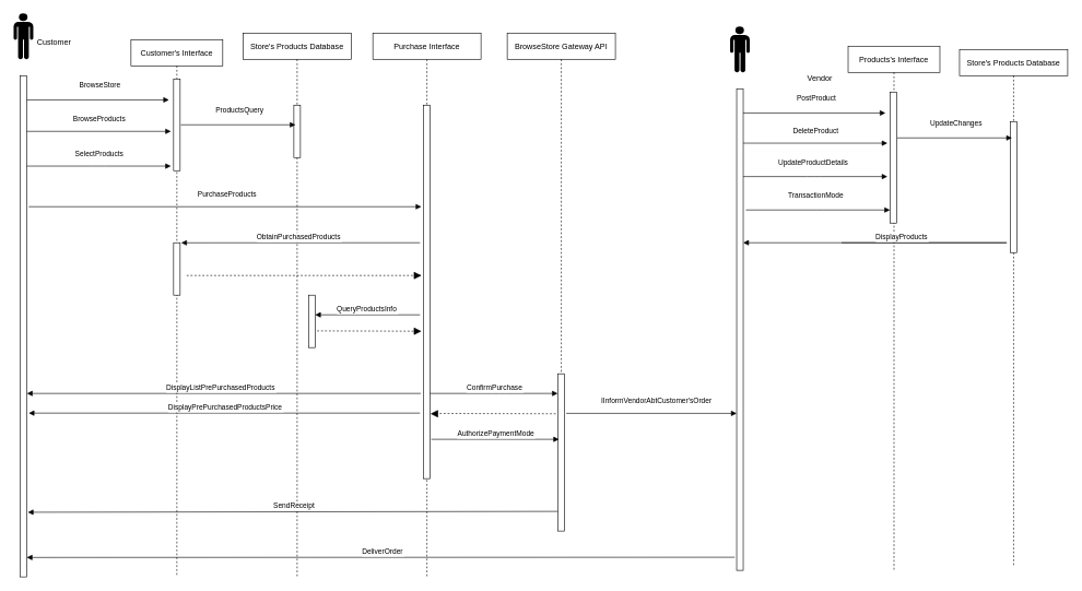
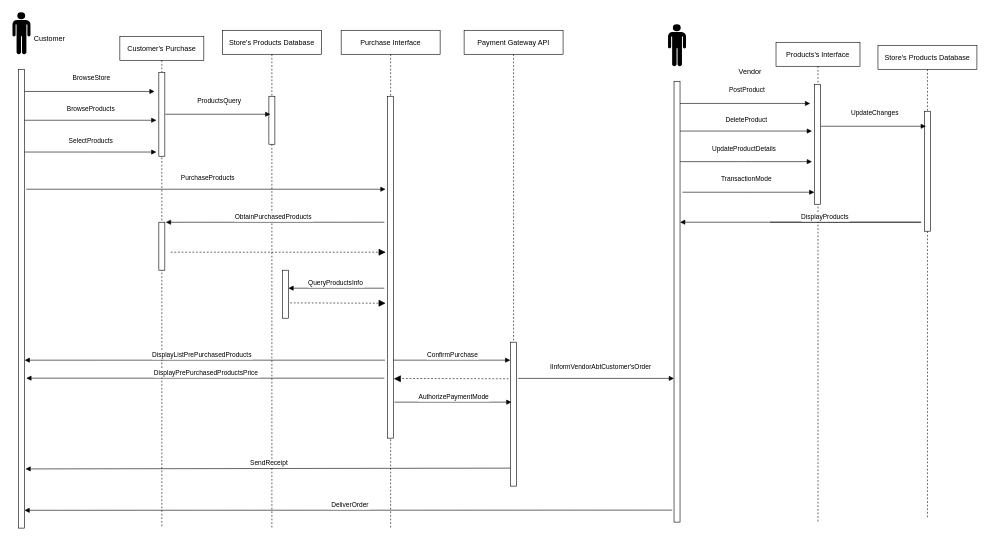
  <mxCell id="0" />
  <mxCell id="1" parent="0" />
- <mxCell id="2" value="Customer's Interface" style="shape=umlLifeline;perimeter=lifelinePerimeter;container=1;collapsible=0;recursiveResize=0;rounded=0;shadow=0;strokeWidth=1;" parent="1" vertex="1"><mxGeometry x="199.03" y="60" width="140" height="820" as="geometry" /></mxCell>
+ <mxCell id="2" value="Customer's Purchase" style="shape=umlLifeline;perimeter=lifelinePerimeter;container=1;collapsible=0;recursiveResize=0;rounded=0;shadow=0;strokeWidth=1;" parent="1" vertex="1"><mxGeometry x="199.03" y="60" width="140" height="820" as="geometry" /></mxCell>
  <mxCell id="3" value="" style="points=[];perimeter=orthogonalPerimeter;rounded=0;shadow=0;strokeWidth=1;" parent="2" vertex="1"><mxGeometry x="65.0" y="310" width="10" height="80" as="geometry" /></mxCell>
  <mxCell id="4" value="" style="shape=mxgraph.signs.people.man_1;html=1;pointerEvents=1;fillColor=#000000;strokeColor=none;verticalLabelPosition=bottom;verticalAlign=top;align=center;" parent="1" vertex="1"><mxGeometry x="20" y="20" width="30" height="70" as="geometry" /></mxCell>
  <mxCell id="5" value="" style="points=[];perimeter=orthogonalPerimeter;rounded=0;shadow=0;strokeWidth=1;" parent="1" vertex="1"><mxGeometry x="30" y="115" width="10" height="765" as="geometry" /></mxCell>
  <mxCell id="6" value="" style="points=[];perimeter=orthogonalPerimeter;rounded=0;shadow=0;strokeWidth=1;" parent="1" vertex="1"><mxGeometry x="264.03" y="120" width="10" height="140" as="geometry" /></mxCell>
  <mxCell id="7" value="BrowseStore" style="verticalAlign=bottom;endArrow=block;shadow=0;strokeWidth=1;" parent="1" edge="1"><mxGeometry x="0.031" y="14" relative="1" as="geometry"><mxPoint x="40" y="152" as="sourcePoint" /><mxPoint x="257" y="152" as="targetPoint" /><mxPoint as="offset" /></mxGeometry></mxCell>
  <mxCell id="8" value="BrowseProducts" style="verticalAlign=bottom;endArrow=block;shadow=0;strokeWidth=1;" parent="1" edge="1"><mxGeometry x="0.011" y="10" relative="1" as="geometry"><mxPoint x="40" y="200" as="sourcePoint" /><mxPoint x="260" y="200" as="targetPoint" /><mxPoint as="offset" /></mxGeometry></mxCell>
  <mxCell id="9" value="SelectProducts" style="verticalAlign=bottom;endArrow=block;shadow=0;strokeWidth=1;" parent="1" edge="1"><mxGeometry x="0.011" y="10" relative="1" as="geometry"><mxPoint x="40" y="253" as="sourcePoint" /><mxPoint x="260" y="253" as="targetPoint" /><Array as="points"><mxPoint x="148" y="253" /></Array><mxPoint as="offset" /></mxGeometry></mxCell>
  <mxCell id="10" value="Store's Products Database" style="shape=umlLifeline;perimeter=lifelinePerimeter;container=1;collapsible=0;recursiveResize=0;rounded=0;shadow=0;strokeWidth=1;" parent="1" vertex="1"><mxGeometry x="370" y="50" width="165" height="830" as="geometry" /></mxCell>
  <mxCell id="11" value="" style="points=[];perimeter=orthogonalPerimeter;rounded=0;shadow=0;strokeWidth=1;" parent="10" vertex="1"><mxGeometry x="77.5" y="110" width="10" height="80" as="geometry" /></mxCell>
  <mxCell id="12" value="ProductsQuery" style="verticalAlign=bottom;endArrow=block;shadow=0;strokeWidth=1;" parent="1" edge="1"><mxGeometry x="0.031" y="14" relative="1" as="geometry"><mxPoint x="275.03" y="190" as="sourcePoint" /><mxPoint x="450" y="190" as="targetPoint" /><mxPoint as="offset" /></mxGeometry></mxCell>
  <mxCell id="13" value="Purchase Interface" style="shape=umlLifeline;perimeter=lifelinePerimeter;container=1;collapsible=0;recursiveResize=0;rounded=0;shadow=0;strokeWidth=1;" parent="1" vertex="1"><mxGeometry x="568" y="50" width="165" height="830" as="geometry" /></mxCell>
  <mxCell id="14" value="" style="points=[];perimeter=orthogonalPerimeter;rounded=0;shadow=0;strokeWidth=1;" parent="13" vertex="1"><mxGeometry x="77" y="110" width="10" height="570" as="geometry" /></mxCell>
  <mxCell id="15" value="PurchaseProducts" style="verticalAlign=bottom;endArrow=block;shadow=0;strokeWidth=1;" parent="1" edge="1"><mxGeometry x="0.011" y="10" relative="1" as="geometry"><mxPoint x="43" y="315" as="sourcePoint" /><mxPoint x="642" y="315" as="targetPoint" /><Array as="points"><mxPoint x="278" y="315" /></Array><mxPoint as="offset" /></mxGeometry></mxCell>
  <mxCell id="16" value="ObtainPurchasedProducts" style="verticalAlign=bottom;endArrow=block;shadow=0;strokeWidth=1;entryX=1.062;entryY=0.958;entryDx=0;entryDy=0;entryPerimeter=0;" parent="1" edge="1"><mxGeometry x="0.015" relative="1" as="geometry"><mxPoint x="640" y="370" as="sourcePoint" /><mxPoint x="275.65" y="370.08" as="targetPoint" /><Array as="points" /><mxPoint as="offset" /></mxGeometry></mxCell>
  <mxCell id="17" value="" style="endArrow=none;dashed=1;html=1;" parent="1" edge="1"><mxGeometry width="50" height="50" relative="1" as="geometry"><mxPoint x="641" y="420" as="sourcePoint" /><mxPoint x="281" y="420" as="targetPoint" /><Array as="points"><mxPoint x="321" y="420" /></Array></mxGeometry></mxCell>
  <mxCell id="18" value="" style="triangle;whiteSpace=wrap;html=1;fillColor=#000000;" parent="1" vertex="1"><mxGeometry x="631" y="415" width="10" height="10" as="geometry" /></mxCell>
  <mxCell id="19" value="QueryProductsInfo" style="verticalAlign=bottom;endArrow=block;shadow=0;strokeWidth=1;" parent="1" edge="1"><mxGeometry x="0.018" relative="1" as="geometry"><mxPoint x="640" y="480" as="sourcePoint" /><mxPoint x="480" y="480" as="targetPoint" /><Array as="points" /><mxPoint as="offset" /></mxGeometry></mxCell>
  <mxCell id="20" value="" style="points=[];perimeter=orthogonalPerimeter;rounded=0;shadow=0;strokeWidth=1;" parent="1" vertex="1"><mxGeometry x="470" y="450" width="10" height="80" as="geometry" /></mxCell>
  <mxCell id="21" value="" style="triangle;whiteSpace=wrap;html=1;fillColor=#000000;" parent="1" vertex="1"><mxGeometry x="631" y="500" width="10" height="10" as="geometry" /></mxCell>
  <mxCell id="22" value="" style="endArrow=none;dashed=1;html=1;" parent="1" edge="1"><mxGeometry width="50" height="50" relative="1" as="geometry"><mxPoint x="630" y="505" as="sourcePoint" /><mxPoint x="480" y="504.5" as="targetPoint" /><Array as="points" /></mxGeometry></mxCell>
  <mxCell id="23" value="DisplayListPrePurchasedProducts" style="verticalAlign=bottom;endArrow=block;shadow=0;strokeWidth=1;entryX=1.028;entryY=0.634;entryDx=0;entryDy=0;entryPerimeter=0;" parent="1" target="5" edge="1"><mxGeometry x="0.015" relative="1" as="geometry"><mxPoint x="641" y="600" as="sourcePoint" /><mxPoint x="42" y="610" as="targetPoint" /><Array as="points" /><mxPoint as="offset" /></mxGeometry></mxCell>
  <mxCell id="24" value="DisplayPrePurchasedProductsPrice" style="verticalAlign=bottom;endArrow=block;shadow=0;strokeWidth=1;" parent="1" edge="1"><mxGeometry x="-0.006" relative="1" as="geometry"><mxPoint x="640" y="630" as="sourcePoint" /><mxPoint x="43" y="630" as="targetPoint" /><Array as="points" /><mxPoint as="offset" /></mxGeometry></mxCell>
  <mxCell id="25" value="ConfirmPurchase" style="verticalAlign=bottom;endArrow=block;shadow=0;strokeWidth=1;" parent="1" edge="1"><mxGeometry x="0.018" relative="1" as="geometry"><mxPoint x="655" y="600" as="sourcePoint" /><mxPoint x="850" y="600" as="targetPoint" /><Array as="points"><mxPoint x="760" y="600" /></Array><mxPoint as="offset" /></mxGeometry></mxCell>
  <mxCell id="26" value="" style="triangle;whiteSpace=wrap;html=1;fillColor=#000000;rotation=-180;" parent="1" vertex="1"><mxGeometry x="657" y="626" width="10" height="10" as="geometry" /></mxCell>
  <mxCell id="27" value="" style="endArrow=none;dashed=1;html=1;entryX=0;entryY=0.75;entryDx=0;entryDy=0;" parent="1" edge="1"><mxGeometry width="50" height="50" relative="1" as="geometry"><mxPoint x="847" y="631" as="sourcePoint" /><mxPoint x="667" y="630.5" as="targetPoint" /><Array as="points" /></mxGeometry></mxCell>
- <mxCell id="28" value="BrowseStore Gateway API" style="shape=umlLifeline;perimeter=lifelinePerimeter;container=1;collapsible=0;recursiveResize=0;rounded=0;shadow=0;strokeWidth=1;" parent="1" vertex="1"><mxGeometry x="773" y="50" width="165" height="760" as="geometry" /></mxCell>
+ <mxCell id="28" value="Payment Gateway API" style="shape=umlLifeline;perimeter=lifelinePerimeter;container=1;collapsible=0;recursiveResize=0;rounded=0;shadow=0;strokeWidth=1;" parent="1" vertex="1"><mxGeometry x="773" y="50" width="165" height="760" as="geometry" /></mxCell>
  <mxCell id="29" value="" style="points=[];perimeter=orthogonalPerimeter;rounded=0;shadow=0;strokeWidth=1;" parent="28" vertex="1"><mxGeometry x="77.5" y="520" width="10" height="240" as="geometry" /></mxCell>
  <mxCell id="30" value="AuthorizePaymentMode" style="verticalAlign=bottom;endArrow=block;shadow=0;strokeWidth=1;" parent="1" edge="1"><mxGeometry x="0.018" relative="1" as="geometry"><mxPoint x="657" y="670" as="sourcePoint" /><mxPoint x="852" y="670" as="targetPoint" /><Array as="points"><mxPoint x="707" y="670" /><mxPoint x="762" y="670" /></Array><mxPoint as="offset" /></mxGeometry></mxCell>
  <mxCell id="31" value="SendReceipt" style="verticalAlign=bottom;endArrow=block;shadow=0;strokeWidth=1;entryX=1.166;entryY=0.871;entryDx=0;entryDy=0;entryPerimeter=0;" parent="1" target="5" edge="1"><mxGeometry x="-0.006" relative="1" as="geometry"><mxPoint x="850" y="780" as="sourcePoint" /><mxPoint x="50" y="790" as="targetPoint" /><Array as="points" /><mxPoint as="offset" /></mxGeometry></mxCell>
  <mxCell id="32" value="Customer" style="text;html=1;strokeColor=none;fillColor=none;align=center;verticalAlign=middle;whiteSpace=wrap;rounded=0;" parent="1" vertex="1"><mxGeometry x="62" y="55" width="40" height="20" as="geometry" /></mxCell>
  <mxCell id="33" value="Products's Interface" style="shape=umlLifeline;perimeter=lifelinePerimeter;container=1;collapsible=0;recursiveResize=0;rounded=0;shadow=0;strokeWidth=1;" parent="1" vertex="1"><mxGeometry x="1293.03" y="70" width="140" height="800" as="geometry" /></mxCell>
  <mxCell id="34" value="DisplayProducts" style="verticalAlign=bottom;endArrow=block;shadow=0;strokeWidth=1;" parent="33" edge="1"><mxGeometry x="0.271" relative="1" as="geometry"><mxPoint x="-10.03" y="300" as="sourcePoint" /><mxPoint x="-160.03" y="300" as="targetPoint" /><Array as="points"><mxPoint x="246.97" y="300" /></Array><mxPoint as="offset" /></mxGeometry></mxCell>
  <mxCell id="35" value="" style="shape=mxgraph.signs.people.man_1;html=1;pointerEvents=1;fillColor=#000000;strokeColor=none;verticalLabelPosition=bottom;verticalAlign=top;align=center;" parent="1" vertex="1"><mxGeometry x="1113" y="40" width="30" height="70" as="geometry" /></mxCell>
  <mxCell id="36" value="" style="points=[];perimeter=orthogonalPerimeter;rounded=0;shadow=0;strokeWidth=1;" parent="1" vertex="1"><mxGeometry x="1123" y="135" width="10" height="735" as="geometry" /></mxCell>
  <mxCell id="37" value="" style="points=[];perimeter=orthogonalPerimeter;rounded=0;shadow=0;strokeWidth=1;" parent="1" vertex="1"><mxGeometry x="1357.03" y="140" width="10" height="200" as="geometry" /></mxCell>
  <mxCell id="38" value="PostProduct" style="verticalAlign=bottom;endArrow=block;shadow=0;strokeWidth=1;" parent="1" edge="1"><mxGeometry x="0.031" y="14" relative="1" as="geometry"><mxPoint x="1133" y="172" as="sourcePoint" /><mxPoint x="1350" y="172" as="targetPoint" /><mxPoint as="offset" /></mxGeometry></mxCell>
  <mxCell id="39" value="DeleteProduct" style="verticalAlign=bottom;endArrow=block;shadow=0;strokeWidth=1;" parent="1" edge="1"><mxGeometry x="0.011" y="10" relative="1" as="geometry"><mxPoint x="1133" y="218" as="sourcePoint" /><mxPoint x="1353" y="218" as="targetPoint" /><mxPoint as="offset" /></mxGeometry></mxCell>
  <mxCell id="40" value="UpdateProductDetails" style="verticalAlign=bottom;endArrow=block;shadow=0;strokeWidth=1;" parent="1" edge="1"><mxGeometry x="-0.027" y="13" relative="1" as="geometry"><mxPoint x="1133" y="269" as="sourcePoint" /><mxPoint x="1353" y="269" as="targetPoint" /><Array as="points"><mxPoint x="1241" y="269" /></Array><mxPoint as="offset" /></mxGeometry></mxCell>
  <mxCell id="41" value="Store's Products Database" style="shape=umlLifeline;perimeter=lifelinePerimeter;container=1;collapsible=0;recursiveResize=0;rounded=0;shadow=0;strokeWidth=1;" parent="1" vertex="1"><mxGeometry x="1463" y="75" width="165" height="790" as="geometry" /></mxCell>
  <mxCell id="42" value="" style="points=[];perimeter=orthogonalPerimeter;rounded=0;shadow=0;strokeWidth=1;" parent="41" vertex="1"><mxGeometry x="77.5" y="110" width="10" height="200" as="geometry" /></mxCell>
  <mxCell id="43" value="UpdateChanges" style="verticalAlign=bottom;endArrow=block;shadow=0;strokeWidth=1;" parent="1" edge="1"><mxGeometry x="0.031" y="14" relative="1" as="geometry"><mxPoint x="1368.03" y="210" as="sourcePoint" /><mxPoint x="1543" y="210" as="targetPoint" /><mxPoint as="offset" /></mxGeometry></mxCell>
  <mxCell id="44" value="Vendor" style="text;html=1;strokeColor=none;fillColor=none;align=center;verticalAlign=middle;whiteSpace=wrap;rounded=0;" parent="1" vertex="1"><mxGeometry x="1230" y="110" width="40" height="20" as="geometry" /></mxCell>
  <mxCell id="45" value="TransactionMode" style="verticalAlign=bottom;endArrow=block;shadow=0;strokeWidth=1;" parent="1" edge="1"><mxGeometry x="-0.027" y="13" relative="1" as="geometry"><mxPoint x="1137.03" y="320" as="sourcePoint" /><mxPoint x="1357.03" y="320" as="targetPoint" /><Array as="points"><mxPoint x="1245.03" y="320" /></Array><mxPoint as="offset" /></mxGeometry></mxCell>
  <mxCell id="46" value="IInformVendorAbtCustomer'sOrder" style="verticalAlign=bottom;endArrow=block;shadow=0;strokeWidth=1;" parent="1" edge="1"><mxGeometry x="0.054" y="10" relative="1" as="geometry"><mxPoint x="863" y="630.41" as="sourcePoint" /><mxPoint x="1123" y="630.41" as="targetPoint" /><Array as="points"><mxPoint x="968" y="630.41" /></Array><mxPoint x="1" as="offset" /></mxGeometry></mxCell>
  <mxCell id="47" value="DeliverOrder" style="verticalAlign=bottom;endArrow=block;shadow=0;strokeWidth=1;entryX=1.166;entryY=0.871;entryDx=0;entryDy=0;entryPerimeter=0;" parent="1" edge="1"><mxGeometry x="-0.006" relative="1" as="geometry"><mxPoint x="1120" y="850" as="sourcePoint" /><mxPoint x="40" y="850.315" as="targetPoint" /><Array as="points" /><mxPoint as="offset" /></mxGeometry></mxCell>
